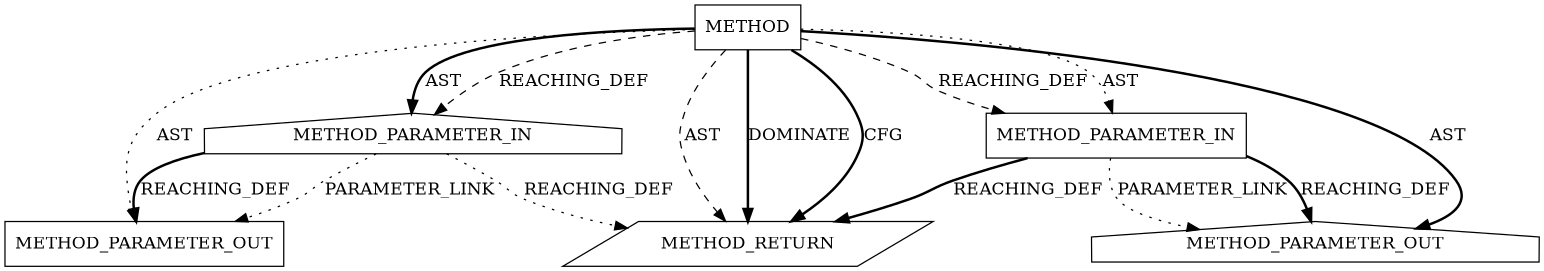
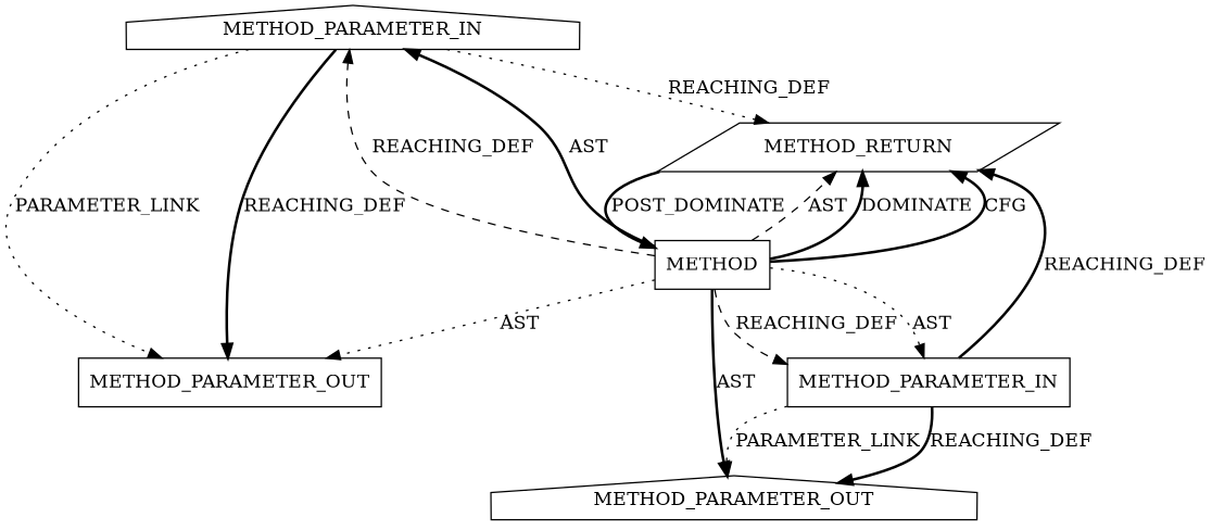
  digraph {
    node [CODE=p2 EVALUATION_STRATEGY=BY_VALUE IS_VARIADIC=false NAME=p2 ORDER=2 TYPE_FULL_NAME=ANY shape=box]
    edge [style=bold]
    n1 [INDEX=2 label=METHOD_PARAMETER_OUT]
    n2 [INDEX=2 label=METHOD_PARAMETER_IN shape=house]
    n3 [CODE=RET label=METHOD_RETURN shape=parallelogram IS_VARIADIC="" NAME=""]
    n4 [AST_PARENT_FULL_NAME="<global>" AST_PARENT_TYPE=NAMESPACE_BLOCK CODE="<empty>" FILENAME="<empty>" FULL_NAME=skb_walk_frags IS_EXTERNAL=true NAME=skb_walk_frags ORDER=0 label=METHOD EVALUATION_STRATEGY="" IS_VARIADIC="" TYPE_FULL_NAME=""]
    n5 [CODE=p1 INDEX=1 NAME=p1 ORDER=1 label=METHOD_PARAMETER_OUT shape=house]
    n6 [CODE=p1 INDEX=1 NAME=p1 ORDER=1 label=METHOD_PARAMETER_IN]
    n2 -> n1 [label=PARAMETER_LINK style=dotted]
    n2 -> n1 [VARIABLE=p2 label=REACHING_DEF]
    n2 -> n3 [VARIABLE=p2 label=REACHING_DEF style=dotted]
+   n3 -> n4 [label=POST_DOMINATE]
    n4 -> n1 [label=AST style=dotted]
    n4 -> n2 [label=REACHING_DEF style=dashed]
    n4 -> n2 [label=AST]
    n4 -> n3 [label=AST style=dashed]
    n4 -> n3 [label=DOMINATE]
    n4 -> n3 [label=CFG]
    n4 -> n5 [label=AST]
    n4 -> n6 [label=REACHING_DEF style=dashed]
    n4 -> n6 [label=AST style=dotted]
    n6 -> n3 [VARIABLE=p1 label=REACHING_DEF]
    n6 -> n5 [label=PARAMETER_LINK style=dotted]
    n6 -> n5 [VARIABLE=p1 label=REACHING_DEF]
  }
